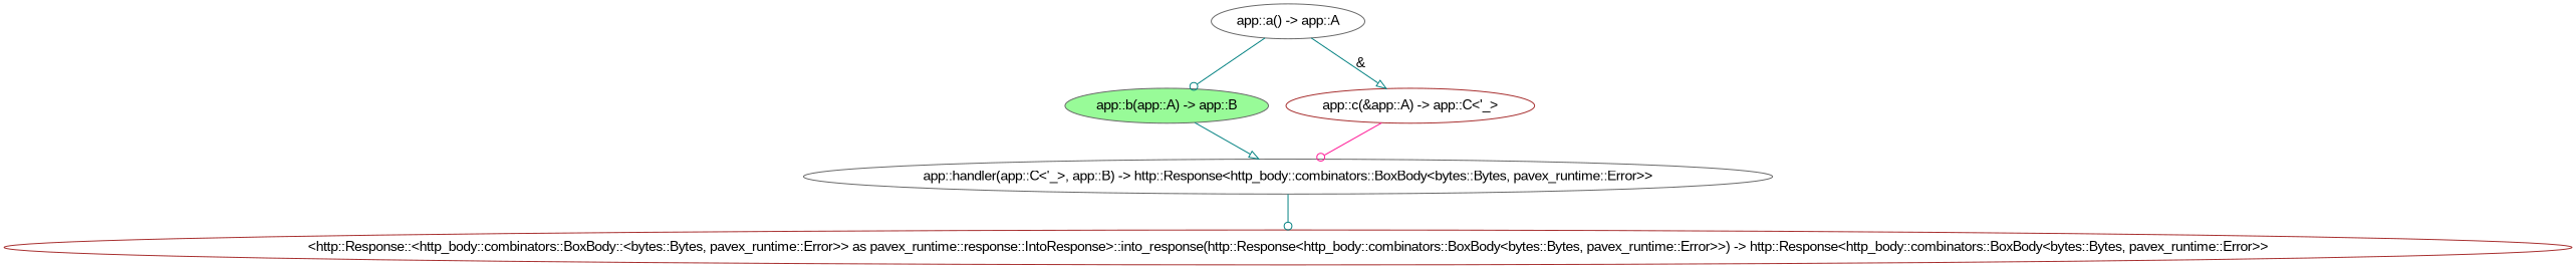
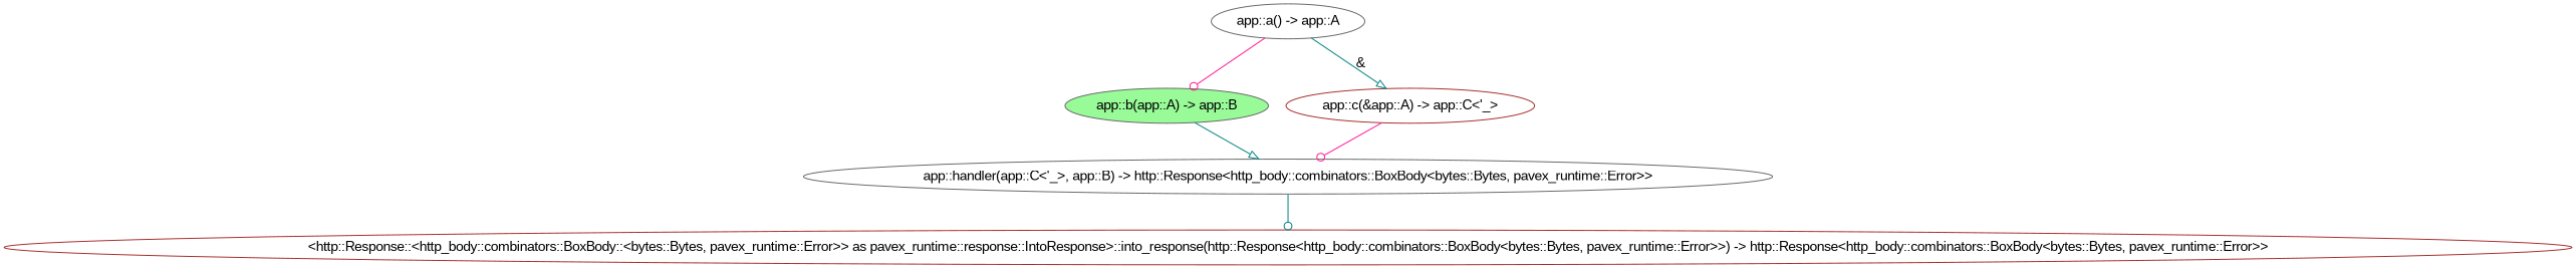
  digraph {
    fontname="Liberation Sans"
    node [color=gray40 fillcolor=white fontname="Liberation Sans" style=filled]
    edge [arrowhead=odot color=teal fontname="Liberation Sans"]
    n1 [label="app::handler(app::C<'_>, app::B) -> http::Response<http_body::combinators::BoxBody<bytes::Bytes, pavex_runtime::Error>>"]
    n2 [color=brown label="<http::Response::<http_body::combinators::BoxBody::<bytes::Bytes, pavex_runtime::Error>> as pavex_runtime::response::IntoResponse>::into_response(http::Response<http_body::combinators::BoxBody<bytes::Bytes, pavex_runtime::Error>>) -> http::Response<http_body::combinators::BoxBody<bytes::Bytes, pavex_runtime::Error>>"]
    n3 [fillcolor=palegreen label="app::b(app::A) -> app::B"]
    n4 [label="app::a() -> app::A"]
    n5 [color=brown label="app::c(&app::A) -> app::C<'_>"]
    n1 -> n2
    n3 -> n1 [arrowhead=onormal]
-   n4 -> n3
+   n4 -> n3 [color=deeppink]
    n4 -> n5 [arrowhead=onormal label="&"]
    n5 -> n1 [color=deeppink]
  }
